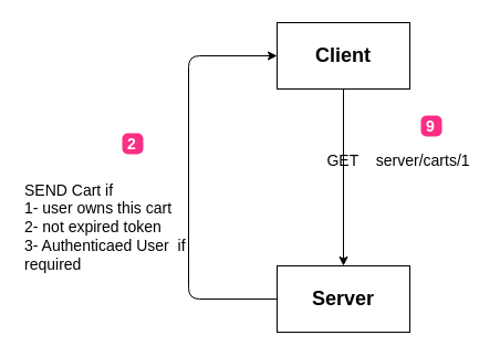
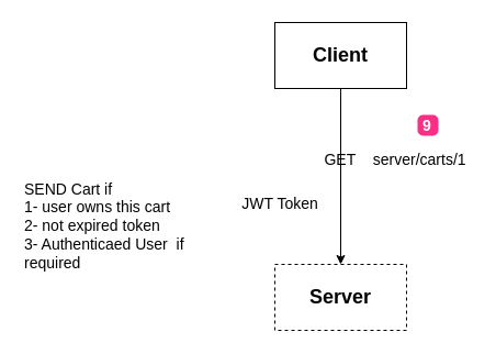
  <mxCell id="0" />
  <mxCell id="1" parent="0" />
- <mxCell id="2" style="edgeStyle=none;html=1;fontSize=14;entryX=0;entryY=0.5;entryDx=0;entryDy=0;" parent="1" source="3" target="7" edge="1"><mxGeometry relative="1" as="geometry"><mxPoint x="230" y="50" as="targetPoint" /><Array as="points"><mxPoint x="170" y="270" /><mxPoint x="170" y="50" /></Array></mxGeometry></mxCell>
- <mxCell id="3" value="&lt;b&gt;&lt;font style=&quot;font-size: 18px&quot;&gt;Server&lt;/font&gt;&lt;/b&gt;" style="rounded=0;whiteSpace=wrap;html=1;" parent="1" vertex="1"><mxGeometry x="250" y="240" width="120" height="60" as="geometry" /></mxCell>
+ <mxCell id="3" value="&lt;b&gt;&lt;font style=&quot;font-size: 18px&quot;&gt;Server&lt;/font&gt;&lt;/b&gt;" style="rounded=0;whiteSpace=wrap;html=1;dashed=1;" parent="1" vertex="1"><mxGeometry x="250" y="240" width="120" height="60" as="geometry" /></mxCell>
+ <mxCell id="4" value="JWT Token" style="text;html=1;strokeColor=none;fillColor=none;align=center;verticalAlign=middle;whiteSpace=wrap;rounded=0;fontSize=14;" parent="1" vertex="1"><mxGeometry x="200" y="170" width="110" height="30" as="geometry" /></mxCell>
  <mxCell id="5" value="" style="endArrow=classic;html=1;entryX=0.5;entryY=0;entryDx=0;entryDy=0;" parent="1" target="3" edge="1"><mxGeometry width="50" height="50" relative="1" as="geometry"><mxPoint x="310" y="80" as="sourcePoint" /><mxPoint x="330" y="220" as="targetPoint" /></mxGeometry></mxCell>
  <mxCell id="6" value="GET&amp;nbsp; &amp;nbsp; server/carts/1" style="text;html=1;strokeColor=none;fillColor=none;align=center;verticalAlign=middle;whiteSpace=wrap;rounded=0;fontSize=14;" parent="1" vertex="1"><mxGeometry x="290" y="130" width="140" height="30" as="geometry" /></mxCell>
  <mxCell id="7" value="&lt;b&gt;&lt;font style=&quot;font-size: 18px&quot;&gt;Client&lt;/font&gt;&lt;/b&gt;" style="rounded=0;whiteSpace=wrap;html=1;" parent="1" vertex="1"><mxGeometry x="250" y="20" width="120" height="60" as="geometry" /></mxCell>
  <mxCell id="8" value="SEND Cart if&amp;nbsp;&lt;br&gt;1- user owns this cart&lt;br&gt;2- not expired token&lt;br&gt;3- Authenticaed User&amp;nbsp; if required&amp;nbsp;" style="text;html=1;strokeColor=none;fillColor=none;align=left;verticalAlign=middle;whiteSpace=wrap;rounded=0;fontSize=14;" parent="1" vertex="1"><mxGeometry x="20" y="190" width="160" height="30" as="geometry" /></mxCell>
  <mxCell id="9" value="9" style="html=1;shadow=0;dashed=0;shape=mxgraph.bootstrap.rrect;rSize=5;strokeColor=none;strokeWidth=1;fillColor=#FB2E86;fontColor=#FFFFFF;whiteSpace=wrap;align=left;verticalAlign=middle;spacingLeft=0;fontStyle=1;fontSize=14;spacing=5;" parent="1" vertex="1"><mxGeometry x="380" y="104" width="19" height="19" as="geometry" /></mxCell>
- <mxCell id="10" value="2" style="html=1;shadow=0;dashed=0;shape=mxgraph.bootstrap.rrect;rSize=5;strokeColor=none;strokeWidth=1;fillColor=#FB2E86;fontColor=#FFFFFF;whiteSpace=wrap;align=left;verticalAlign=middle;spacingLeft=0;fontStyle=1;fontSize=14;spacing=5;" parent="1" vertex="1"><mxGeometry x="110" y="120" width="19" height="19" as="geometry" /></mxCell>
